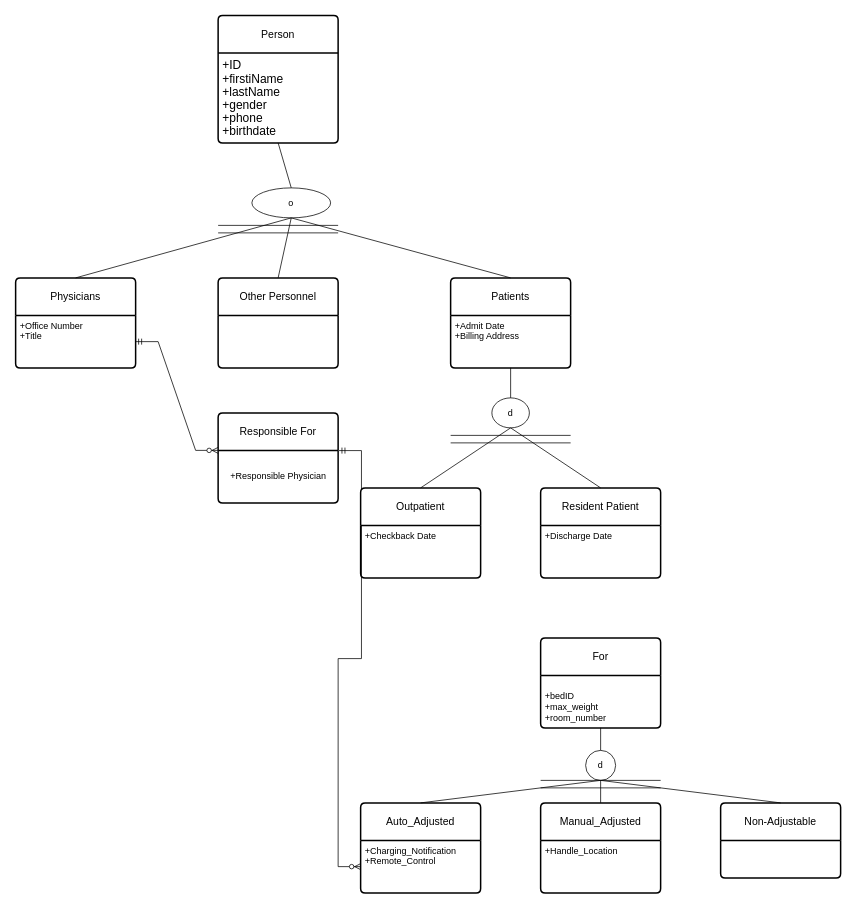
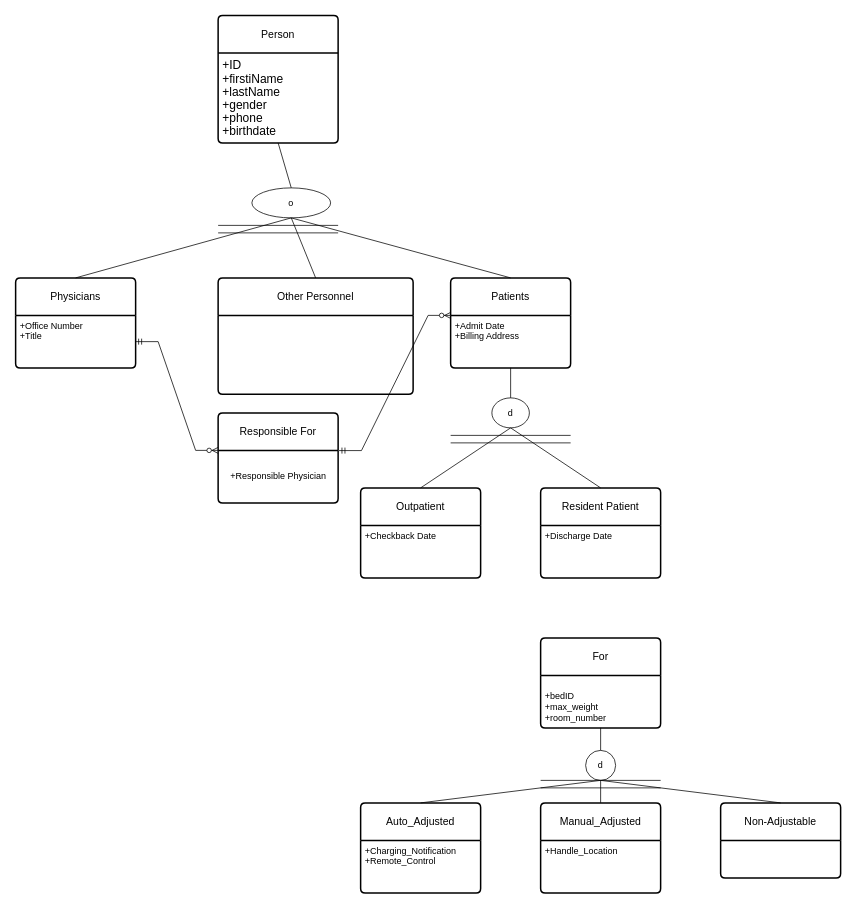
  <mxCell id="0" />
  <mxCell id="1" parent="0" />
  <mxCell id="2" value="Person" style="swimlane;childLayout=stackLayout;horizontal=1;startSize=50;horizontalStack=0;rounded=1;fontSize=14;fontStyle=0;strokeWidth=2;resizeParent=0;resizeLast=1;shadow=0;dashed=0;align=center;arcSize=4;whiteSpace=wrap;html=1;" vertex="1" parent="1"><mxGeometry x="290" y="20" width="160" height="170" as="geometry" /></mxCell>
  <mxCell id="3" value="&lt;span style=&quot;font-size: 12pt; background-color: transparent; color: light-dark(rgb(0, 0, 0), rgb(255, 255, 255));&quot;&gt;+ID&lt;/span&gt;&lt;div&gt;&lt;span style=&quot;font-size:12.0pt;line-height:107%;&lt;br/&gt;font-family:&amp;quot;Calibri&amp;quot;,sans-serif;mso-ascii-theme-font:minor-latin;mso-fareast-font-family:&lt;br/&gt;DengXian;mso-fareast-theme-font:minor-fareast;mso-hansi-theme-font:minor-latin;&lt;br/&gt;mso-bidi-font-family:&amp;quot;Times New Roman&amp;quot;;mso-bidi-theme-font:minor-bidi;&lt;br/&gt;mso-ansi-language:EN-US;mso-fareast-language:ZH-CN;mso-bidi-language:AR-SA&quot;&gt;+firstiName&lt;/span&gt;&lt;/div&gt;&lt;div&gt;&lt;span style=&quot;font-size:12.0pt;line-height:107%;&lt;br/&gt;font-family:&amp;quot;Calibri&amp;quot;,sans-serif;mso-ascii-theme-font:minor-latin;mso-fareast-font-family:&lt;br/&gt;DengXian;mso-fareast-theme-font:minor-fareast;mso-hansi-theme-font:minor-latin;&lt;br/&gt;mso-bidi-font-family:&amp;quot;Times New Roman&amp;quot;;mso-bidi-theme-font:minor-bidi;&lt;br/&gt;mso-ansi-language:EN-US;mso-fareast-language:ZH-CN;mso-bidi-language:AR-SA&quot;&gt;+lastName&lt;/span&gt;&lt;/div&gt;&lt;div&gt;&lt;span style=&quot;font-size:12.0pt;line-height:107%;&lt;br/&gt;font-family:&amp;quot;Calibri&amp;quot;,sans-serif;mso-ascii-theme-font:minor-latin;mso-fareast-font-family:&lt;br/&gt;DengXian;mso-fareast-theme-font:minor-fareast;mso-hansi-theme-font:minor-latin;&lt;br/&gt;mso-bidi-font-family:&amp;quot;Times New Roman&amp;quot;;mso-bidi-theme-font:minor-bidi;&lt;br/&gt;mso-ansi-language:EN-US;mso-fareast-language:ZH-CN;mso-bidi-language:AR-SA&quot;&gt;+gender&lt;/span&gt;&lt;/div&gt;&lt;div&gt;&lt;span style=&quot;font-size:12.0pt;line-height:107%;&lt;br/&gt;font-family:&amp;quot;Calibri&amp;quot;,sans-serif;mso-ascii-theme-font:minor-latin;mso-fareast-font-family:&lt;br/&gt;DengXian;mso-fareast-theme-font:minor-fareast;mso-hansi-theme-font:minor-latin;&lt;br/&gt;mso-bidi-font-family:&amp;quot;Times New Roman&amp;quot;;mso-bidi-theme-font:minor-bidi;&lt;br/&gt;mso-ansi-language:EN-US;mso-fareast-language:ZH-CN;mso-bidi-language:AR-SA&quot;&gt;+phone&lt;/span&gt;&lt;/div&gt;&lt;div&gt;&lt;span style=&quot;font-size:12.0pt;line-height:107%;&lt;br/&gt;font-family:&amp;quot;Calibri&amp;quot;,sans-serif;mso-ascii-theme-font:minor-latin;mso-fareast-font-family:&lt;br/&gt;DengXian;mso-fareast-theme-font:minor-fareast;mso-hansi-theme-font:minor-latin;&lt;br/&gt;mso-bidi-font-family:&amp;quot;Times New Roman&amp;quot;;mso-bidi-theme-font:minor-bidi;&lt;br/&gt;mso-ansi-language:EN-US;mso-fareast-language:ZH-CN;mso-bidi-language:AR-SA&quot;&gt;+birthdate&lt;/span&gt;&lt;/div&gt;" style="align=left;strokeColor=none;fillColor=none;spacingLeft=4;fontSize=12;verticalAlign=top;resizable=0;rotatable=0;part=1;html=1;" vertex="1" parent="2"><mxGeometry y="50" width="160" height="120" as="geometry" /></mxCell>
  <mxCell id="4" value="Physicians" style="swimlane;childLayout=stackLayout;horizontal=1;startSize=50;horizontalStack=0;rounded=1;fontSize=14;fontStyle=0;strokeWidth=2;resizeParent=0;resizeLast=1;shadow=0;dashed=0;align=center;arcSize=4;whiteSpace=wrap;html=1;" vertex="1" parent="1"><mxGeometry x="20" y="370" width="160" height="120" as="geometry" /></mxCell>
  <mxCell id="5" value="+Office Number&lt;div&gt;+Title&lt;/div&gt;" style="align=left;strokeColor=none;fillColor=none;spacingLeft=4;fontSize=12;verticalAlign=top;resizable=0;rotatable=0;part=1;html=1;" vertex="1" parent="4"><mxGeometry y="50" width="160" height="70" as="geometry" /></mxCell>
  <mxCell id="6" value="Patients" style="swimlane;childLayout=stackLayout;horizontal=1;startSize=50;horizontalStack=0;rounded=1;fontSize=14;fontStyle=0;strokeWidth=2;resizeParent=0;resizeLast=1;shadow=0;dashed=0;align=center;arcSize=4;whiteSpace=wrap;html=1;" vertex="1" parent="1"><mxGeometry x="600" y="370" width="160" height="120" as="geometry" /></mxCell>
  <mxCell id="7" value="+Admit Date&lt;div&gt;+Billing Address&lt;/div&gt;" style="align=left;strokeColor=none;fillColor=none;spacingLeft=4;fontSize=12;verticalAlign=top;resizable=0;rotatable=0;part=1;html=1;" vertex="1" parent="6"><mxGeometry y="50" width="160" height="70" as="geometry" /></mxCell>
- <mxCell id="8" value="Other Personnel" style="swimlane;childLayout=stackLayout;horizontal=1;startSize=50;horizontalStack=0;rounded=1;fontSize=14;fontStyle=0;strokeWidth=2;resizeParent=0;resizeLast=1;shadow=0;dashed=0;align=center;arcSize=4;whiteSpace=wrap;html=1;" vertex="1" parent="1"><mxGeometry x="290" y="370" width="160" height="120" as="geometry" /></mxCell>
- <mxCell id="9" value="" style="edgeStyle=entityRelationEdgeStyle;fontSize=12;html=1;endArrow=ERzeroToMany;startArrow=ERmandOne;rounded=0;exitX=1.007;exitY=0.419;exitDx=0;exitDy=0;exitPerimeter=0;" edge="1" parent="1" source="10" target="31"><mxGeometry width="100" height="100" relative="1" as="geometry"><mxPoint x="340" y="530" as="sourcePoint" /><mxPoint x="440" y="430" as="targetPoint" /></mxGeometry></mxCell>
+ <mxCell id="8" value="Other Personnel" style="swimlane;childLayout=stackLayout;horizontal=1;startSize=50;horizontalStack=0;rounded=1;fontSize=14;fontStyle=0;strokeWidth=2;resizeParent=0;resizeLast=1;shadow=0;dashed=0;align=center;arcSize=4;whiteSpace=wrap;html=1;" vertex="1" parent="1"><mxGeometry x="290" y="370" width="260" height="155" as="geometry" /></mxCell>
+ <mxCell id="9" value="" style="edgeStyle=entityRelationEdgeStyle;fontSize=12;html=1;endArrow=ERzeroToMany;startArrow=ERmandOne;rounded=0;exitX=1.007;exitY=0.419;exitDx=0;exitDy=0;exitPerimeter=0;entryX=0;entryY=0;entryDx=0;entryDy=0;" edge="1" parent="1" source="10" target="7"><mxGeometry width="100" height="100" relative="1" as="geometry"><mxPoint x="340" y="530" as="sourcePoint" /><mxPoint x="440" y="430" as="targetPoint" /></mxGeometry></mxCell>
  <mxCell id="10" value="Responsible For" style="swimlane;childLayout=stackLayout;horizontal=1;startSize=50;horizontalStack=0;rounded=1;fontSize=14;fontStyle=0;strokeWidth=2;resizeParent=0;resizeLast=1;shadow=0;dashed=0;align=center;arcSize=4;whiteSpace=wrap;html=1;" vertex="1" parent="1"><mxGeometry x="290" y="550" width="160" height="120" as="geometry" /></mxCell>
  <mxCell id="11" value="+Responsible Physician" style="text;html=1;align=center;verticalAlign=middle;resizable=0;points=[];autosize=1;strokeColor=none;fillColor=none;" vertex="1" parent="10"><mxGeometry y="50" width="160" height="70" as="geometry" /></mxCell>
  <mxCell id="12" value="" style="edgeStyle=entityRelationEdgeStyle;fontSize=12;html=1;endArrow=ERzeroToMany;startArrow=ERmandOne;rounded=0;exitX=1;exitY=0.5;exitDx=0;exitDy=0;" edge="1" parent="1" source="5"><mxGeometry width="100" height="100" relative="1" as="geometry"><mxPoint x="260" y="510" as="sourcePoint" /><mxPoint x="290" y="600" as="targetPoint" /></mxGeometry></mxCell>
  <mxCell id="13" value="" style="endArrow=none;html=1;rounded=0;exitX=0.5;exitY=1;exitDx=0;exitDy=0;entryX=0.5;entryY=0;entryDx=0;entryDy=0;" edge="1" parent="1" source="3" target="14"><mxGeometry relative="1" as="geometry"><mxPoint x="330" y="240" as="sourcePoint" /><mxPoint x="520" y="250" as="targetPoint" /></mxGeometry></mxCell>
  <mxCell id="14" value="o" style="ellipse;whiteSpace=wrap;html=1;align=center;" vertex="1" parent="1"><mxGeometry x="335" y="250" width="105" height="40" as="geometry" /></mxCell>
  <mxCell id="15" value="" style="endArrow=none;html=1;rounded=0;exitX=0.5;exitY=1;exitDx=0;exitDy=0;entryX=0.5;entryY=0;entryDx=0;entryDy=0;" edge="1" parent="1" source="14" target="6"><mxGeometry relative="1" as="geometry"><mxPoint x="530" y="310" as="sourcePoint" /><mxPoint x="690" y="310" as="targetPoint" /></mxGeometry></mxCell>
  <mxCell id="16" value="" style="endArrow=none;html=1;rounded=0;entryX=0.5;entryY=1;entryDx=0;entryDy=0;exitX=0.5;exitY=0;exitDx=0;exitDy=0;" edge="1" parent="1" source="4" target="14"><mxGeometry relative="1" as="geometry"><mxPoint x="120" y="300" as="sourcePoint" /><mxPoint x="280" y="300" as="targetPoint" /></mxGeometry></mxCell>
  <mxCell id="17" value="" style="endArrow=none;html=1;rounded=0;" edge="1" parent="1"><mxGeometry relative="1" as="geometry"><mxPoint x="290" y="300" as="sourcePoint" /><mxPoint x="450" y="300" as="targetPoint" /></mxGeometry></mxCell>
  <mxCell id="18" value="d" style="ellipse;whiteSpace=wrap;html=1;align=center;" vertex="1" parent="1"><mxGeometry x="655" y="530" width="50" height="40" as="geometry" /></mxCell>
  <mxCell id="19" value="" style="endArrow=none;html=1;rounded=0;entryX=0.5;entryY=1;entryDx=0;entryDy=0;exitX=0.5;exitY=0;exitDx=0;exitDy=0;" edge="1" parent="1" source="18" target="7"><mxGeometry relative="1" as="geometry"><mxPoint x="570" y="600" as="sourcePoint" /><mxPoint x="730" y="600" as="targetPoint" /></mxGeometry></mxCell>
  <mxCell id="20" value="Resident Patient" style="swimlane;childLayout=stackLayout;horizontal=1;startSize=50;horizontalStack=0;rounded=1;fontSize=14;fontStyle=0;strokeWidth=2;resizeParent=0;resizeLast=1;shadow=0;dashed=0;align=center;arcSize=4;whiteSpace=wrap;html=1;" vertex="1" parent="1"><mxGeometry x="720" y="650" width="160" height="120" as="geometry" /></mxCell>
  <mxCell id="21" value="+Discharge Date" style="align=left;strokeColor=none;fillColor=none;spacingLeft=4;fontSize=12;verticalAlign=top;resizable=0;rotatable=0;part=1;html=1;" vertex="1" parent="20"><mxGeometry y="50" width="160" height="70" as="geometry" /></mxCell>
  <mxCell id="22" value="Outpatient" style="swimlane;childLayout=stackLayout;horizontal=1;startSize=50;horizontalStack=0;rounded=1;fontSize=14;fontStyle=0;strokeWidth=2;resizeParent=0;resizeLast=1;shadow=0;dashed=0;align=center;arcSize=4;whiteSpace=wrap;html=1;" vertex="1" parent="1"><mxGeometry x="480" y="650" width="160" height="120" as="geometry" /></mxCell>
  <mxCell id="23" value="+Checkback Date" style="align=left;strokeColor=none;fillColor=none;spacingLeft=4;fontSize=12;verticalAlign=top;resizable=0;rotatable=0;part=1;html=1;" vertex="1" parent="22"><mxGeometry y="50" width="160" height="70" as="geometry" /></mxCell>
  <mxCell id="24" value="" style="endArrow=none;html=1;rounded=0;exitX=0.5;exitY=1;exitDx=0;exitDy=0;entryX=0.5;entryY=0;entryDx=0;entryDy=0;" edge="1" parent="1" source="18" target="20"><mxGeometry relative="1" as="geometry"><mxPoint x="760" y="560" as="sourcePoint" /><mxPoint x="920" y="560" as="targetPoint" /></mxGeometry></mxCell>
  <mxCell id="25" value="" style="endArrow=none;html=1;rounded=0;entryX=0.5;entryY=1;entryDx=0;entryDy=0;exitX=0.5;exitY=0;exitDx=0;exitDy=0;" edge="1" parent="1" source="22" target="18"><mxGeometry relative="1" as="geometry"><mxPoint x="510" y="600" as="sourcePoint" /><mxPoint x="670" y="600" as="targetPoint" /></mxGeometry></mxCell>
  <mxCell id="26" value="" style="endArrow=none;html=1;rounded=0;" edge="1" parent="1"><mxGeometry relative="1" as="geometry"><mxPoint x="600" y="580" as="sourcePoint" /><mxPoint x="760" y="580" as="targetPoint" /></mxGeometry></mxCell>
  <mxCell id="27" value="" style="endArrow=none;html=1;rounded=0;" edge="1" parent="1"><mxGeometry relative="1" as="geometry"><mxPoint x="600" y="590" as="sourcePoint" /><mxPoint x="760" y="590" as="targetPoint" /></mxGeometry></mxCell>
  <mxCell id="28" value="For" style="swimlane;childLayout=stackLayout;horizontal=1;startSize=50;horizontalStack=0;rounded=1;fontSize=14;fontStyle=0;strokeWidth=2;resizeParent=0;resizeLast=1;shadow=0;dashed=0;align=center;arcSize=4;whiteSpace=wrap;html=1;" vertex="1" parent="1"><mxGeometry x="720" y="850" width="160" height="120" as="geometry" /></mxCell>
  <mxCell id="29" value="&lt;br&gt;+bedID&lt;br&gt;+max_weight&lt;div&gt;+room_number&lt;/div&gt;" style="align=left;strokeColor=none;fillColor=none;spacingLeft=4;fontSize=12;verticalAlign=top;resizable=0;rotatable=0;part=1;html=1;" vertex="1" parent="28"><mxGeometry y="50" width="160" height="70" as="geometry" /></mxCell>
  <mxCell id="30" value="Auto_Adjusted" style="swimlane;childLayout=stackLayout;horizontal=1;startSize=50;horizontalStack=0;rounded=1;fontSize=14;fontStyle=0;strokeWidth=2;resizeParent=0;resizeLast=1;shadow=0;dashed=0;align=center;arcSize=4;whiteSpace=wrap;html=1;" vertex="1" parent="1"><mxGeometry x="480" y="1070" width="160" height="120" as="geometry" /></mxCell>
  <mxCell id="31" value="+Charging_Notification&lt;div&gt;+Remote_Control&lt;/div&gt;" style="align=left;strokeColor=none;fillColor=none;spacingLeft=4;fontSize=12;verticalAlign=top;resizable=0;rotatable=0;part=1;html=1;" vertex="1" parent="30"><mxGeometry y="50" width="160" height="70" as="geometry" /></mxCell>
  <mxCell id="32" value="Manual_Adjusted" style="swimlane;childLayout=stackLayout;horizontal=1;startSize=50;horizontalStack=0;rounded=1;fontSize=14;fontStyle=0;strokeWidth=2;resizeParent=0;resizeLast=1;shadow=0;dashed=0;align=center;arcSize=4;whiteSpace=wrap;html=1;" vertex="1" parent="1"><mxGeometry x="720" y="1070" width="160" height="120" as="geometry" /></mxCell>
  <mxCell id="33" value="+Handle_Location" style="align=left;strokeColor=none;fillColor=none;spacingLeft=4;fontSize=12;verticalAlign=top;resizable=0;rotatable=0;part=1;html=1;" vertex="1" parent="32"><mxGeometry y="50" width="160" height="70" as="geometry" /></mxCell>
  <mxCell id="34" value="Non-Adjustable" style="swimlane;childLayout=stackLayout;horizontal=1;startSize=50;horizontalStack=0;rounded=1;fontSize=14;fontStyle=0;strokeWidth=2;resizeParent=0;resizeLast=1;shadow=0;dashed=0;align=center;arcSize=4;whiteSpace=wrap;html=1;" vertex="1" parent="1"><mxGeometry x="960" y="1070" width="160" height="100" as="geometry" /></mxCell>
  <mxCell id="35" value="d" style="ellipse;whiteSpace=wrap;html=1;align=center;" vertex="1" parent="1"><mxGeometry x="780" y="1000" width="40" height="40" as="geometry" /></mxCell>
  <mxCell id="36" value="" style="endArrow=none;html=1;rounded=0;entryX=0.5;entryY=1;entryDx=0;entryDy=0;exitX=0.5;exitY=0;exitDx=0;exitDy=0;" edge="1" parent="1" source="35" target="29"><mxGeometry relative="1" as="geometry"><mxPoint x="570" y="1000" as="sourcePoint" /><mxPoint x="730" y="1000" as="targetPoint" /></mxGeometry></mxCell>
  <mxCell id="37" value="" style="endArrow=none;html=1;rounded=0;entryX=0.5;entryY=1;entryDx=0;entryDy=0;exitX=0.5;exitY=0;exitDx=0;exitDy=0;" edge="1" parent="1" source="32" target="35"><mxGeometry relative="1" as="geometry"><mxPoint x="560" y="1020" as="sourcePoint" /><mxPoint x="720" y="1020" as="targetPoint" /></mxGeometry></mxCell>
  <mxCell id="38" value="" style="endArrow=none;html=1;rounded=0;entryX=0.5;entryY=1;entryDx=0;entryDy=0;exitX=0.5;exitY=0;exitDx=0;exitDy=0;" edge="1" parent="1" source="30" target="35"><mxGeometry relative="1" as="geometry"><mxPoint x="580" y="1010" as="sourcePoint" /><mxPoint x="740" y="1010" as="targetPoint" /></mxGeometry></mxCell>
  <mxCell id="39" value="" style="endArrow=none;html=1;rounded=0;exitX=0.5;exitY=1;exitDx=0;exitDy=0;entryX=0.5;entryY=0;entryDx=0;entryDy=0;" edge="1" parent="1" source="35" target="34"><mxGeometry relative="1" as="geometry"><mxPoint x="860" y="1030" as="sourcePoint" /><mxPoint x="1020" y="1030" as="targetPoint" /></mxGeometry></mxCell>
  <mxCell id="40" value="" style="endArrow=none;html=1;rounded=0;" edge="1" parent="1"><mxGeometry relative="1" as="geometry"><mxPoint x="720" y="1040" as="sourcePoint" /><mxPoint x="880" y="1040" as="targetPoint" /></mxGeometry></mxCell>
  <mxCell id="41" value="" style="endArrow=none;html=1;rounded=0;" edge="1" parent="1"><mxGeometry relative="1" as="geometry"><mxPoint x="720" y="1050" as="sourcePoint" /><mxPoint x="880" y="1050" as="targetPoint" /></mxGeometry></mxCell>
  <mxCell id="42" value="" style="endArrow=none;html=1;rounded=0;entryX=0.5;entryY=1;entryDx=0;entryDy=0;exitX=0.5;exitY=0;exitDx=0;exitDy=0;" edge="1" parent="1" source="8" target="14"><mxGeometry relative="1" as="geometry"><mxPoint x="80" y="240" as="sourcePoint" /><mxPoint x="240" y="240" as="targetPoint" /></mxGeometry></mxCell>
  <mxCell id="43" value="" style="endArrow=none;html=1;rounded=0;" edge="1" parent="1"><mxGeometry relative="1" as="geometry"><mxPoint x="290" y="310" as="sourcePoint" /><mxPoint x="450" y="310" as="targetPoint" /></mxGeometry></mxCell>
